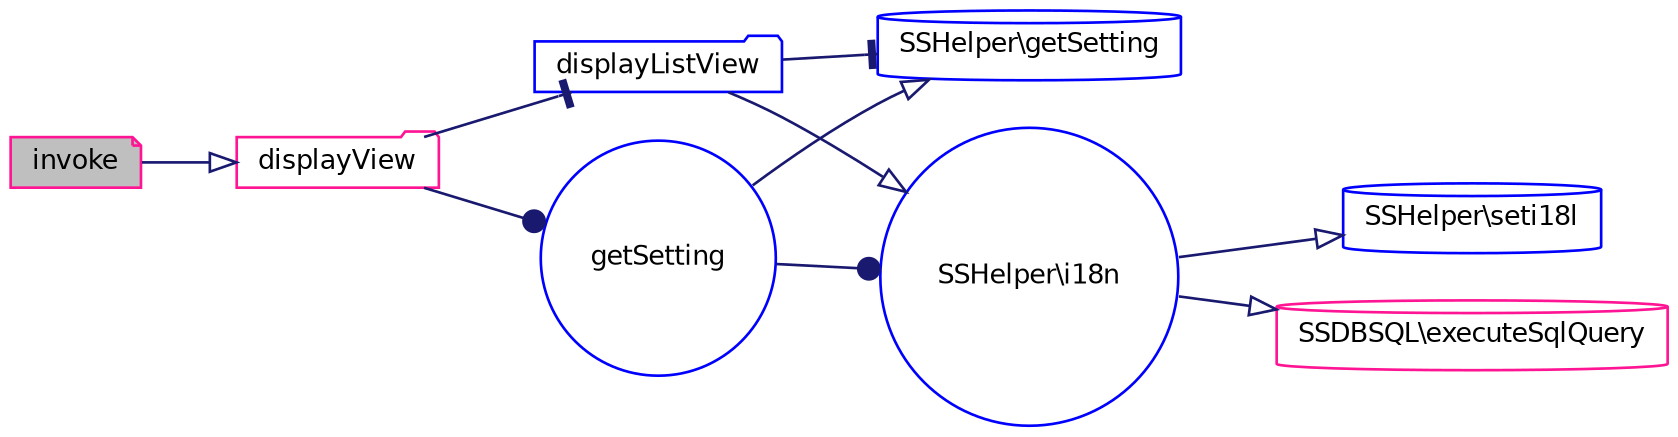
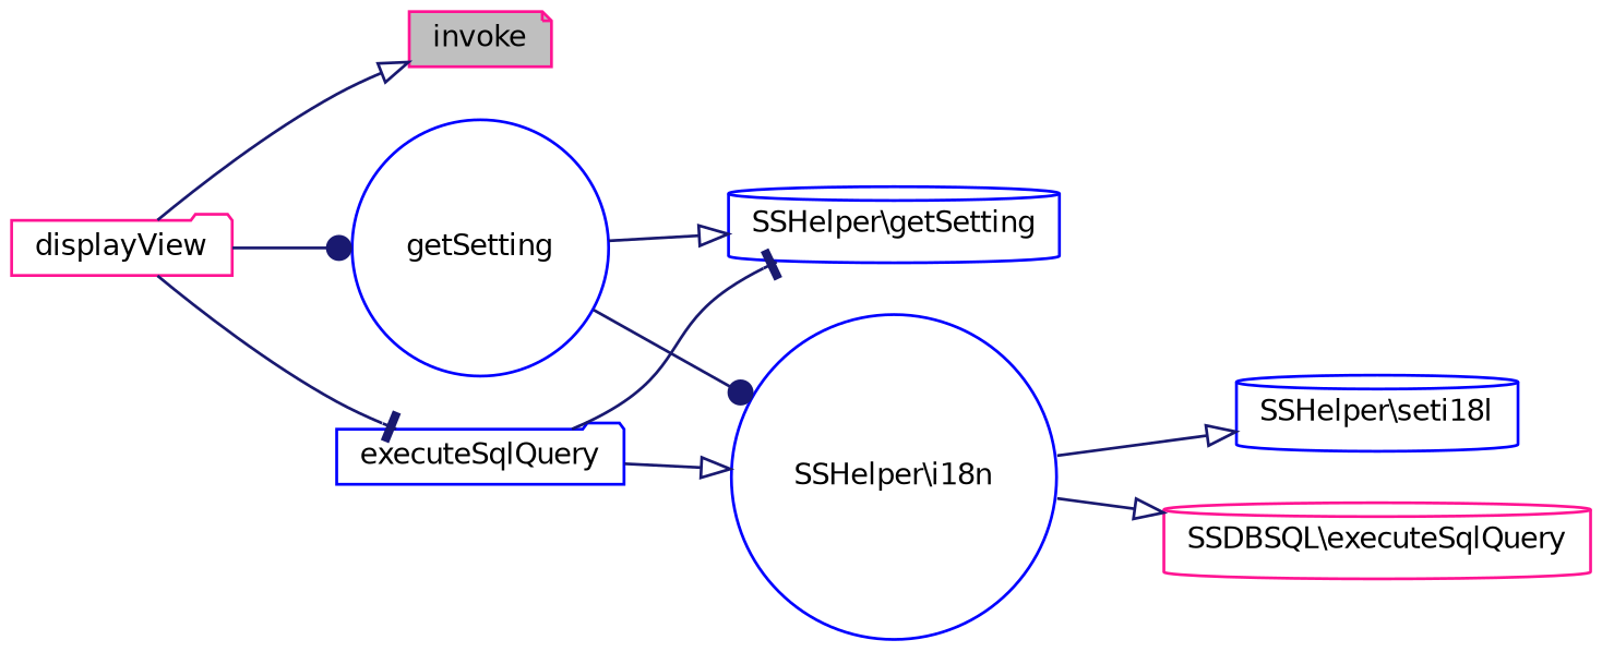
  digraph {
    rankdir=LR
    node [color=blue fillcolor=white fontname=Helvetica fontsize=10 shape=cylinder style=filled]
    edge [arrowhead=onormal color=midnightblue fontname=Helvetica fontsize=10 labelfontname=Helvetica labelfontsize=10 style=solid]
    n1 [color=deeppink fillcolor=grey75 fontcolor=black height=0.2 label=invoke shape=note width=0.4]
    n2 [color=deeppink height=0.2 label=displayView shape=folder width=0.4]
-   n3 [height=0.2 label=displayListView shape=folder width=0.4]
+   n3 [height=0.2 label=executeSqlQuery shape=folder width=0.4]
    n4 [height=0.2 label=getSetting shape=circle width=0.4]
    n5 [height=0.2 label="SSHelper\\getSetting" width=0.4]
    n6 [height=0.2 label="SSHelper\\i18n" shape=circle width=0.4]
    n7 [height=0.2 label="SSHelper\\seti18l" width=0.4]
    n8 [color=deeppink height=0.2 label="SSDBSQL\\executeSqlQuery" width=0.4]
-   n1 -> n2
+   n2 -> n1
    n2 -> n3 [arrowhead=tee]
    n2 -> n4 [arrowhead=dot]
    n3 -> n5 [arrowhead=tee]
    n3 -> n6
    n4 -> n5
    n4 -> n6 [arrowhead=dot]
    n6 -> n7
    n6 -> n8
  }
